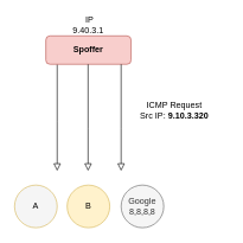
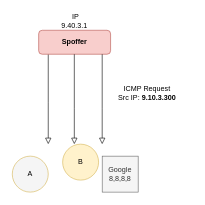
  <mxCell id="0" />
  <mxCell id="1" parent="0" />
  <mxCell id="2" value="" style="rounded=0;html=1;jettySize=auto;orthogonalLoop=1;fontSize=11;endArrow=block;endFill=0;endSize=8;strokeWidth=1;shadow=0;labelBackgroundColor=none;edgeStyle=orthogonalEdgeStyle;" edge="1" parent="1"><mxGeometry relative="1" as="geometry"><mxPoint x="80" y="90" as="sourcePoint" /><mxPoint x="80" y="240" as="targetPoint" /><Array as="points"><mxPoint x="80" y="170" /><mxPoint x="80" y="170" /></Array></mxGeometry></mxCell>
  <mxCell id="3" value="&lt;b style=&quot;border-color: var(--border-color);&quot;&gt;Spoffer&lt;/b&gt;" style="rounded=1;whiteSpace=wrap;html=1;fontSize=12;glass=0;strokeWidth=1;shadow=0;fillColor=#f8cecc;strokeColor=#b85450;" vertex="1" parent="1"><mxGeometry x="64" y="50" width="120" height="40" as="geometry" /></mxCell>
  <mxCell id="4" value="" style="rounded=0;html=1;jettySize=auto;orthogonalLoop=1;fontSize=11;endArrow=block;endFill=0;endSize=8;strokeWidth=1;shadow=0;labelBackgroundColor=none;edgeStyle=orthogonalEdgeStyle;" edge="1" parent="1"><mxGeometry relative="1" as="geometry"><mxPoint x="123.5" y="90" as="sourcePoint" /><mxPoint x="123.5" y="240" as="targetPoint" /><Array as="points"><mxPoint x="123.5" y="180" /><mxPoint x="123.5" y="180" /></Array></mxGeometry></mxCell>
  <mxCell id="5" value="" style="rounded=0;html=1;jettySize=auto;orthogonalLoop=1;fontSize=11;endArrow=block;endFill=0;endSize=8;strokeWidth=1;shadow=0;labelBackgroundColor=none;edgeStyle=orthogonalEdgeStyle;" edge="1" parent="1"><mxGeometry relative="1" as="geometry"><mxPoint x="170" y="90" as="sourcePoint" /><mxPoint x="170" y="240" as="targetPoint" /><Array as="points"><mxPoint x="170" y="180" /><mxPoint x="170" y="180" /></Array></mxGeometry></mxCell>
- <mxCell id="6" value="B" style="ellipse;whiteSpace=wrap;html=1;aspect=fixed;fillColor=#fff2cc;strokeColor=#d6b656;" vertex="1" parent="1"><mxGeometry x="94" y="260" width="60" height="60" as="geometry" /></mxCell>
+ <mxCell id="6" value="B" style="ellipse;whiteSpace=wrap;html=1;aspect=fixed;fillColor=#fff2cc;strokeColor=#d6b656;" vertex="1" parent="1"><mxGeometry x="104" y="240" width="60" height="60" as="geometry" /></mxCell>
  <mxCell id="7" value="A" style="ellipse;whiteSpace=wrap;html=1;aspect=fixed;fillColor=#f5f5f5;strokeColor=#d6b656;" vertex="1" parent="1"><mxGeometry x="20" y="260" width="60" height="60" as="geometry" /></mxCell>
- <mxCell id="8" value="Google&lt;br&gt;8,8,8,8" style="ellipse;whiteSpace=wrap;html=1;aspect=fixed;fillColor=#f5f5f5;fontColor=#333333;strokeColor=#666666;" vertex="1" parent="1"><mxGeometry x="170" y="260" width="60" height="60" as="geometry" /></mxCell>
+ <mxCell id="8" value="Google&lt;br&gt;8,8,8,8" style="whiteSpace=wrap;html=1;aspect=fixed;fillColor=#f5f5f5;fontColor=#333333;strokeColor=#666666;rounded=0;" vertex="1" parent="1"><mxGeometry x="170" y="260" width="60" height="60" as="geometry" /></mxCell>
  <mxCell id="9" value="&amp;nbsp;IP 9.40.3.1" style="text;html=1;strokeColor=none;fillColor=none;align=center;verticalAlign=middle;whiteSpace=wrap;rounded=0;" vertex="1" parent="1"><mxGeometry x="94" y="20" width="60" height="30" as="geometry" /></mxCell>
- <mxCell id="10" value="ICMP Request&lt;br&gt;Src IP: &lt;b&gt;9.10.3.320&lt;/b&gt;" style="text;html=1;strokeColor=none;fillColor=none;align=center;verticalAlign=middle;whiteSpace=wrap;rounded=0;" vertex="1" parent="1"><mxGeometry x="170" y="130" width="150" height="50" as="geometry" /></mxCell>
+ <mxCell id="10" value="ICMP Request&lt;br&gt;Src IP: &lt;b&gt;9.10.3.300&lt;/b&gt;" style="text;html=1;strokeColor=none;fillColor=none;align=center;verticalAlign=middle;whiteSpace=wrap;rounded=0;" vertex="1" parent="1"><mxGeometry x="170" y="130" width="150" height="50" as="geometry" /></mxCell>
